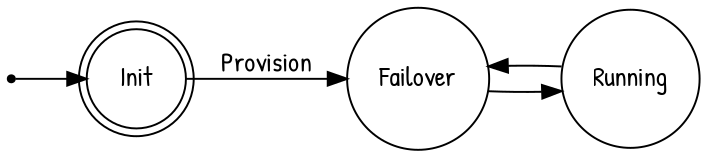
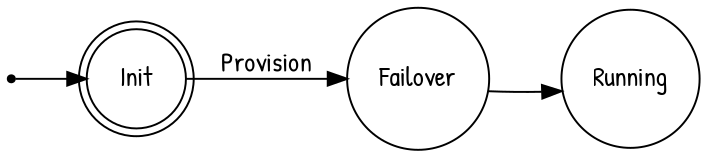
  digraph {
    fontname="Patrick Hand"
    rankdir=LR
    node [fontname="Patrick Hand" shape=circle]
    edge [fontname="Patrick Hand"]
    Init [shape=doublecircle]
    Failover
    Running
    qi [shape=point]
    Init -> Failover [label=Provision]
    Failover -> Running
-   Running -> Failover
    qi -> Init
  }
